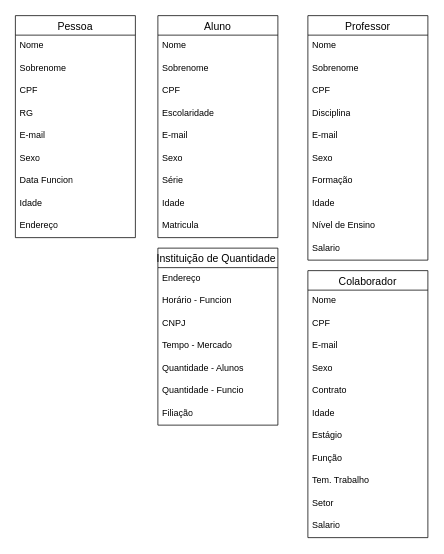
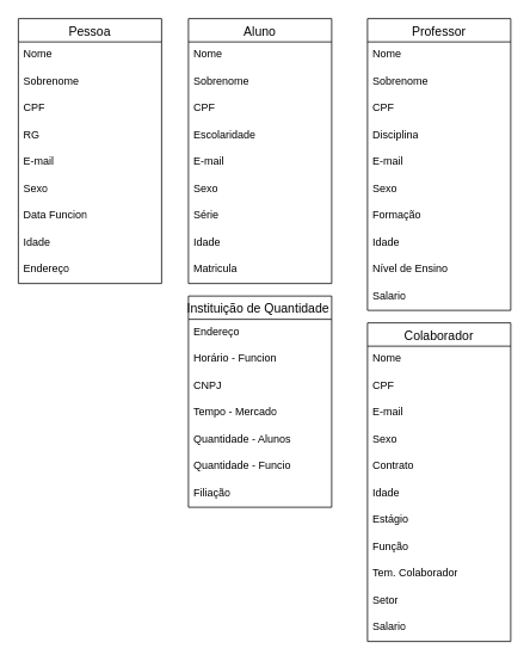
  <mxCell id="0" />
  <mxCell id="1" parent="0" />
  <mxCell id="2" value="Pessoa" style="swimlane;fontStyle=0;childLayout=stackLayout;horizontal=1;startSize=26;horizontalStack=0;resizeParent=1;resizeParentMax=0;resizeLast=0;collapsible=1;marginBottom=0;align=center;fontSize=14;" vertex="1" parent="1"><mxGeometry x="20" y="20" width="160" height="296" as="geometry" /></mxCell>
  <mxCell id="3" value="Nome" style="text;strokeColor=none;fillColor=none;spacingLeft=4;spacingRight=4;overflow=hidden;rotatable=0;points=[[0,0.5],[1,0.5]];portConstraint=eastwest;fontSize=12;whiteSpace=wrap;html=1;" vertex="1" parent="2"><mxGeometry y="26" width="160" height="30" as="geometry" /></mxCell>
  <mxCell id="4" value="Sobrenome" style="text;strokeColor=none;fillColor=none;spacingLeft=4;spacingRight=4;overflow=hidden;rotatable=0;points=[[0,0.5],[1,0.5]];portConstraint=eastwest;fontSize=12;whiteSpace=wrap;html=1;" vertex="1" parent="2"><mxGeometry y="56" width="160" height="30" as="geometry" /></mxCell>
  <mxCell id="5" value="CPF" style="text;strokeColor=none;fillColor=none;spacingLeft=4;spacingRight=4;overflow=hidden;rotatable=0;points=[[0,0.5],[1,0.5]];portConstraint=eastwest;fontSize=12;whiteSpace=wrap;html=1;" vertex="1" parent="2"><mxGeometry y="86" width="160" height="30" as="geometry" /></mxCell>
  <mxCell id="6" value="RG" style="text;strokeColor=none;fillColor=none;spacingLeft=4;spacingRight=4;overflow=hidden;rotatable=0;points=[[0,0.5],[1,0.5]];portConstraint=eastwest;fontSize=12;whiteSpace=wrap;html=1;" vertex="1" parent="2"><mxGeometry y="116" width="160" height="30" as="geometry" /></mxCell>
  <mxCell id="7" value="E-mail" style="text;strokeColor=none;fillColor=none;spacingLeft=4;spacingRight=4;overflow=hidden;rotatable=0;points=[[0,0.5],[1,0.5]];portConstraint=eastwest;fontSize=12;whiteSpace=wrap;html=1;" vertex="1" parent="2"><mxGeometry y="146" width="160" height="30" as="geometry" /></mxCell>
  <mxCell id="8" value="Sexo" style="text;strokeColor=none;fillColor=none;spacingLeft=4;spacingRight=4;overflow=hidden;rotatable=0;points=[[0,0.5],[1,0.5]];portConstraint=eastwest;fontSize=12;whiteSpace=wrap;html=1;" vertex="1" parent="2"><mxGeometry y="176" width="160" height="30" as="geometry" /></mxCell>
  <mxCell id="9" value="Data Funcion" style="text;strokeColor=none;fillColor=none;spacingLeft=4;spacingRight=4;overflow=hidden;rotatable=0;points=[[0,0.5],[1,0.5]];portConstraint=eastwest;fontSize=12;whiteSpace=wrap;html=1;" vertex="1" parent="2"><mxGeometry y="206" width="160" height="30" as="geometry" /></mxCell>
  <mxCell id="10" value="Idade" style="text;strokeColor=none;fillColor=none;spacingLeft=4;spacingRight=4;overflow=hidden;rotatable=0;points=[[0,0.5],[1,0.5]];portConstraint=eastwest;fontSize=12;whiteSpace=wrap;html=1;" vertex="1" parent="2"><mxGeometry y="236" width="160" height="30" as="geometry" /></mxCell>
  <mxCell id="11" value="Endereço" style="text;strokeColor=none;fillColor=none;spacingLeft=4;spacingRight=4;overflow=hidden;rotatable=0;points=[[0,0.5],[1,0.5]];portConstraint=eastwest;fontSize=12;whiteSpace=wrap;html=1;" vertex="1" parent="2"><mxGeometry y="266" width="160" height="30" as="geometry" /></mxCell>
  <mxCell id="12" value="Aluno" style="swimlane;fontStyle=0;childLayout=stackLayout;horizontal=1;startSize=26;horizontalStack=0;resizeParent=1;resizeParentMax=0;resizeLast=0;collapsible=1;marginBottom=0;align=center;fontSize=14;" vertex="1" parent="1"><mxGeometry x="210" y="20" width="160" height="296" as="geometry" /></mxCell>
  <mxCell id="13" value="Nome" style="text;strokeColor=none;fillColor=none;spacingLeft=4;spacingRight=4;overflow=hidden;rotatable=0;points=[[0,0.5],[1,0.5]];portConstraint=eastwest;fontSize=12;whiteSpace=wrap;html=1;" vertex="1" parent="12"><mxGeometry y="26" width="160" height="30" as="geometry" /></mxCell>
  <mxCell id="14" value="Sobrenome" style="text;strokeColor=none;fillColor=none;spacingLeft=4;spacingRight=4;overflow=hidden;rotatable=0;points=[[0,0.5],[1,0.5]];portConstraint=eastwest;fontSize=12;whiteSpace=wrap;html=1;" vertex="1" parent="12"><mxGeometry y="56" width="160" height="30" as="geometry" /></mxCell>
  <mxCell id="15" value="CPF" style="text;strokeColor=none;fillColor=none;spacingLeft=4;spacingRight=4;overflow=hidden;rotatable=0;points=[[0,0.5],[1,0.5]];portConstraint=eastwest;fontSize=12;whiteSpace=wrap;html=1;" vertex="1" parent="12"><mxGeometry y="86" width="160" height="30" as="geometry" /></mxCell>
  <mxCell id="16" value="Escolaridade" style="text;strokeColor=none;fillColor=none;spacingLeft=4;spacingRight=4;overflow=hidden;rotatable=0;points=[[0,0.5],[1,0.5]];portConstraint=eastwest;fontSize=12;whiteSpace=wrap;html=1;" vertex="1" parent="12"><mxGeometry y="116" width="160" height="30" as="geometry" /></mxCell>
  <mxCell id="17" value="E-mail" style="text;strokeColor=none;fillColor=none;spacingLeft=4;spacingRight=4;overflow=hidden;rotatable=0;points=[[0,0.5],[1,0.5]];portConstraint=eastwest;fontSize=12;whiteSpace=wrap;html=1;" vertex="1" parent="12"><mxGeometry y="146" width="160" height="30" as="geometry" /></mxCell>
  <mxCell id="18" value="Sexo" style="text;strokeColor=none;fillColor=none;spacingLeft=4;spacingRight=4;overflow=hidden;rotatable=0;points=[[0,0.5],[1,0.5]];portConstraint=eastwest;fontSize=12;whiteSpace=wrap;html=1;" vertex="1" parent="12"><mxGeometry y="176" width="160" height="30" as="geometry" /></mxCell>
  <mxCell id="19" value="Série" style="text;strokeColor=none;fillColor=none;spacingLeft=4;spacingRight=4;overflow=hidden;rotatable=0;points=[[0,0.5],[1,0.5]];portConstraint=eastwest;fontSize=12;whiteSpace=wrap;html=1;" vertex="1" parent="12"><mxGeometry y="206" width="160" height="30" as="geometry" /></mxCell>
  <mxCell id="20" value="Idade" style="text;strokeColor=none;fillColor=none;spacingLeft=4;spacingRight=4;overflow=hidden;rotatable=0;points=[[0,0.5],[1,0.5]];portConstraint=eastwest;fontSize=12;whiteSpace=wrap;html=1;" vertex="1" parent="12"><mxGeometry y="236" width="160" height="30" as="geometry" /></mxCell>
  <mxCell id="21" value="Matricula" style="text;strokeColor=none;fillColor=none;spacingLeft=4;spacingRight=4;overflow=hidden;rotatable=0;points=[[0,0.5],[1,0.5]];portConstraint=eastwest;fontSize=12;whiteSpace=wrap;html=1;" vertex="1" parent="12"><mxGeometry y="266" width="160" height="30" as="geometry" /></mxCell>
  <mxCell id="22" value="Professor" style="swimlane;fontStyle=0;childLayout=stackLayout;horizontal=1;startSize=26;horizontalStack=0;resizeParent=1;resizeParentMax=0;resizeLast=0;collapsible=1;marginBottom=0;align=center;fontSize=14;" vertex="1" parent="1"><mxGeometry x="410" y="20" width="160" height="326" as="geometry" /></mxCell>
  <mxCell id="23" value="Nome" style="text;strokeColor=none;fillColor=none;spacingLeft=4;spacingRight=4;overflow=hidden;rotatable=0;points=[[0,0.5],[1,0.5]];portConstraint=eastwest;fontSize=12;whiteSpace=wrap;html=1;" vertex="1" parent="22"><mxGeometry y="26" width="160" height="30" as="geometry" /></mxCell>
  <mxCell id="24" value="Sobrenome" style="text;strokeColor=none;fillColor=none;spacingLeft=4;spacingRight=4;overflow=hidden;rotatable=0;points=[[0,0.5],[1,0.5]];portConstraint=eastwest;fontSize=12;whiteSpace=wrap;html=1;" vertex="1" parent="22"><mxGeometry y="56" width="160" height="30" as="geometry" /></mxCell>
  <mxCell id="25" value="CPF" style="text;strokeColor=none;fillColor=none;spacingLeft=4;spacingRight=4;overflow=hidden;rotatable=0;points=[[0,0.5],[1,0.5]];portConstraint=eastwest;fontSize=12;whiteSpace=wrap;html=1;" vertex="1" parent="22"><mxGeometry y="86" width="160" height="30" as="geometry" /></mxCell>
  <mxCell id="26" value="Disciplina" style="text;strokeColor=none;fillColor=none;spacingLeft=4;spacingRight=4;overflow=hidden;rotatable=0;points=[[0,0.5],[1,0.5]];portConstraint=eastwest;fontSize=12;whiteSpace=wrap;html=1;" vertex="1" parent="22"><mxGeometry y="116" width="160" height="30" as="geometry" /></mxCell>
  <mxCell id="27" value="E-mail" style="text;strokeColor=none;fillColor=none;spacingLeft=4;spacingRight=4;overflow=hidden;rotatable=0;points=[[0,0.5],[1,0.5]];portConstraint=eastwest;fontSize=12;whiteSpace=wrap;html=1;" vertex="1" parent="22"><mxGeometry y="146" width="160" height="30" as="geometry" /></mxCell>
  <mxCell id="28" value="Sexo" style="text;strokeColor=none;fillColor=none;spacingLeft=4;spacingRight=4;overflow=hidden;rotatable=0;points=[[0,0.5],[1,0.5]];portConstraint=eastwest;fontSize=12;whiteSpace=wrap;html=1;" vertex="1" parent="22"><mxGeometry y="176" width="160" height="30" as="geometry" /></mxCell>
  <mxCell id="29" value="Formação" style="text;strokeColor=none;fillColor=none;spacingLeft=4;spacingRight=4;overflow=hidden;rotatable=0;points=[[0,0.5],[1,0.5]];portConstraint=eastwest;fontSize=12;whiteSpace=wrap;html=1;" vertex="1" parent="22"><mxGeometry y="206" width="160" height="30" as="geometry" /></mxCell>
  <mxCell id="30" value="Idade" style="text;strokeColor=none;fillColor=none;spacingLeft=4;spacingRight=4;overflow=hidden;rotatable=0;points=[[0,0.5],[1,0.5]];portConstraint=eastwest;fontSize=12;whiteSpace=wrap;html=1;" vertex="1" parent="22"><mxGeometry y="236" width="160" height="30" as="geometry" /></mxCell>
  <mxCell id="31" value="Nível de Ensino" style="text;strokeColor=none;fillColor=none;spacingLeft=4;spacingRight=4;overflow=hidden;rotatable=0;points=[[0,0.5],[1,0.5]];portConstraint=eastwest;fontSize=12;whiteSpace=wrap;html=1;" vertex="1" parent="22"><mxGeometry y="266" width="160" height="30" as="geometry" /></mxCell>
  <mxCell id="32" value="Salario" style="text;strokeColor=none;fillColor=none;spacingLeft=4;spacingRight=4;overflow=hidden;rotatable=0;points=[[0,0.5],[1,0.5]];portConstraint=eastwest;fontSize=12;whiteSpace=wrap;html=1;" vertex="1" parent="22"><mxGeometry y="296" width="160" height="30" as="geometry" /></mxCell>
  <mxCell id="33" value="Colaborador" style="swimlane;fontStyle=0;childLayout=stackLayout;horizontal=1;startSize=26;horizontalStack=0;resizeParent=1;resizeParentMax=0;resizeLast=0;collapsible=1;marginBottom=0;align=center;fontSize=14;" vertex="1" parent="1"><mxGeometry x="410" y="360" width="160" height="356" as="geometry" /></mxCell>
  <mxCell id="34" value="Nome" style="text;strokeColor=none;fillColor=none;spacingLeft=4;spacingRight=4;overflow=hidden;rotatable=0;points=[[0,0.5],[1,0.5]];portConstraint=eastwest;fontSize=12;whiteSpace=wrap;html=1;" vertex="1" parent="33"><mxGeometry y="26" width="160" height="30" as="geometry" /></mxCell>
  <mxCell id="35" value="CPF" style="text;strokeColor=none;fillColor=none;spacingLeft=4;spacingRight=4;overflow=hidden;rotatable=0;points=[[0,0.5],[1,0.5]];portConstraint=eastwest;fontSize=12;whiteSpace=wrap;html=1;" vertex="1" parent="33"><mxGeometry y="56" width="160" height="30" as="geometry" /></mxCell>
  <mxCell id="36" value="E-mail" style="text;strokeColor=none;fillColor=none;spacingLeft=4;spacingRight=4;overflow=hidden;rotatable=0;points=[[0,0.5],[1,0.5]];portConstraint=eastwest;fontSize=12;whiteSpace=wrap;html=1;" vertex="1" parent="33"><mxGeometry y="86" width="160" height="30" as="geometry" /></mxCell>
  <mxCell id="37" value="Sexo" style="text;strokeColor=none;fillColor=none;spacingLeft=4;spacingRight=4;overflow=hidden;rotatable=0;points=[[0,0.5],[1,0.5]];portConstraint=eastwest;fontSize=12;whiteSpace=wrap;html=1;" vertex="1" parent="33"><mxGeometry y="116" width="160" height="30" as="geometry" /></mxCell>
  <mxCell id="38" value="Contrato" style="text;strokeColor=none;fillColor=none;spacingLeft=4;spacingRight=4;overflow=hidden;rotatable=0;points=[[0,0.5],[1,0.5]];portConstraint=eastwest;fontSize=12;whiteSpace=wrap;html=1;" vertex="1" parent="33"><mxGeometry y="146" width="160" height="30" as="geometry" /></mxCell>
  <mxCell id="39" value="Idade" style="text;strokeColor=none;fillColor=none;spacingLeft=4;spacingRight=4;overflow=hidden;rotatable=0;points=[[0,0.5],[1,0.5]];portConstraint=eastwest;fontSize=12;whiteSpace=wrap;html=1;" vertex="1" parent="33"><mxGeometry y="176" width="160" height="30" as="geometry" /></mxCell>
  <mxCell id="40" value="Estágio" style="text;strokeColor=none;fillColor=none;spacingLeft=4;spacingRight=4;overflow=hidden;rotatable=0;points=[[0,0.5],[1,0.5]];portConstraint=eastwest;fontSize=12;whiteSpace=wrap;html=1;" vertex="1" parent="33"><mxGeometry y="206" width="160" height="30" as="geometry" /></mxCell>
  <mxCell id="41" value="Função" style="text;strokeColor=none;fillColor=none;spacingLeft=4;spacingRight=4;overflow=hidden;rotatable=0;points=[[0,0.5],[1,0.5]];portConstraint=eastwest;fontSize=12;whiteSpace=wrap;html=1;" vertex="1" parent="33"><mxGeometry y="236" width="160" height="30" as="geometry" /></mxCell>
- <mxCell id="42" value="Tem. Trabalho" style="text;strokeColor=none;fillColor=none;spacingLeft=4;spacingRight=4;overflow=hidden;rotatable=0;points=[[0,0.5],[1,0.5]];portConstraint=eastwest;fontSize=12;whiteSpace=wrap;html=1;" vertex="1" parent="33"><mxGeometry y="266" width="160" height="30" as="geometry" /></mxCell>
+ <mxCell id="42" value="Tem. Colaborador" style="text;strokeColor=none;fillColor=none;spacingLeft=4;spacingRight=4;overflow=hidden;rotatable=0;points=[[0,0.5],[1,0.5]];portConstraint=eastwest;fontSize=12;whiteSpace=wrap;html=1;" vertex="1" parent="33"><mxGeometry y="266" width="160" height="30" as="geometry" /></mxCell>
  <mxCell id="43" value="Setor" style="text;strokeColor=none;fillColor=none;spacingLeft=4;spacingRight=4;overflow=hidden;rotatable=0;points=[[0,0.5],[1,0.5]];portConstraint=eastwest;fontSize=12;whiteSpace=wrap;html=1;" vertex="1" parent="33"><mxGeometry y="296" width="160" height="30" as="geometry" /></mxCell>
  <mxCell id="44" value="Salario" style="text;strokeColor=none;fillColor=none;spacingLeft=4;spacingRight=4;overflow=hidden;rotatable=0;points=[[0,0.5],[1,0.5]];portConstraint=eastwest;fontSize=12;whiteSpace=wrap;html=1;" vertex="1" parent="33"><mxGeometry y="326" width="160" height="30" as="geometry" /></mxCell>
  <mxCell id="45" value="Instituição de Quantidade " style="swimlane;fontStyle=0;childLayout=stackLayout;horizontal=1;startSize=26;horizontalStack=0;resizeParent=1;resizeParentMax=0;resizeLast=0;collapsible=1;marginBottom=0;align=center;fontSize=14;" vertex="1" parent="1"><mxGeometry x="210" y="330" width="160" height="236" as="geometry" /></mxCell>
  <mxCell id="46" value="Endereço" style="text;strokeColor=none;fillColor=none;spacingLeft=4;spacingRight=4;overflow=hidden;rotatable=0;points=[[0,0.5],[1,0.5]];portConstraint=eastwest;fontSize=12;whiteSpace=wrap;html=1;" vertex="1" parent="45"><mxGeometry y="26" width="160" height="30" as="geometry" /></mxCell>
  <mxCell id="47" value="Horário - Funcion" style="text;strokeColor=none;fillColor=none;spacingLeft=4;spacingRight=4;overflow=hidden;rotatable=0;points=[[0,0.5],[1,0.5]];portConstraint=eastwest;fontSize=12;whiteSpace=wrap;html=1;" vertex="1" parent="45"><mxGeometry y="56" width="160" height="30" as="geometry" /></mxCell>
  <mxCell id="48" value="CNPJ" style="text;strokeColor=none;fillColor=none;spacingLeft=4;spacingRight=4;overflow=hidden;rotatable=0;points=[[0,0.5],[1,0.5]];portConstraint=eastwest;fontSize=12;whiteSpace=wrap;html=1;" vertex="1" parent="45"><mxGeometry y="86" width="160" height="30" as="geometry" /></mxCell>
  <mxCell id="49" value="Tempo - Mercado" style="text;strokeColor=none;fillColor=none;spacingLeft=4;spacingRight=4;overflow=hidden;rotatable=0;points=[[0,0.5],[1,0.5]];portConstraint=eastwest;fontSize=12;whiteSpace=wrap;html=1;" vertex="1" parent="45"><mxGeometry y="116" width="160" height="30" as="geometry" /></mxCell>
  <mxCell id="50" value="Quantidade - Alunos" style="text;strokeColor=none;fillColor=none;spacingLeft=4;spacingRight=4;overflow=hidden;rotatable=0;points=[[0,0.5],[1,0.5]];portConstraint=eastwest;fontSize=12;whiteSpace=wrap;html=1;" vertex="1" parent="45"><mxGeometry y="146" width="160" height="30" as="geometry" /></mxCell>
  <mxCell id="51" value="Quantidade - Funcio" style="text;strokeColor=none;fillColor=none;spacingLeft=4;spacingRight=4;overflow=hidden;rotatable=0;points=[[0,0.5],[1,0.5]];portConstraint=eastwest;fontSize=12;whiteSpace=wrap;html=1;" vertex="1" parent="45"><mxGeometry y="176" width="160" height="30" as="geometry" /></mxCell>
  <mxCell id="52" value="Filiação" style="text;strokeColor=none;fillColor=none;spacingLeft=4;spacingRight=4;overflow=hidden;rotatable=0;points=[[0,0.5],[1,0.5]];portConstraint=eastwest;fontSize=12;whiteSpace=wrap;html=1;" vertex="1" parent="45"><mxGeometry y="206" width="160" height="30" as="geometry" /></mxCell>
